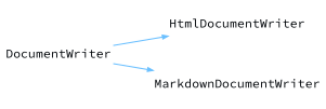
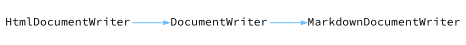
  digraph {
    fontname="Source Code Pro"
    rankdir=LR
    node [fontcolor="#010509FF" fontname="Source Code Pro" fontsize=11 margin=0.01 shape=none]
    edge [arrowsize=0.5 color="#69BFFFFF" fontname="Source Code Pro"]
    n1 [label=DocumentWriter]
    n2 [label=HtmlDocumentWriter]
    n3 [label=MarkdownDocumentWriter]
-   n1 -> n2
+   n2 -> n1
    n1 -> n3
  }
